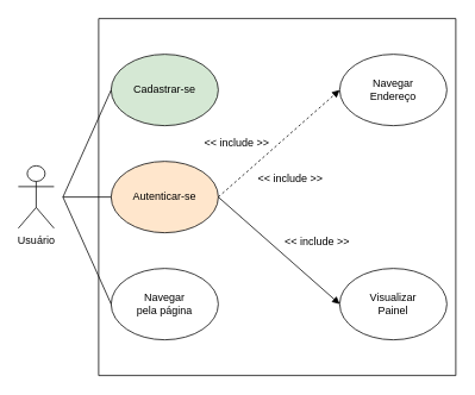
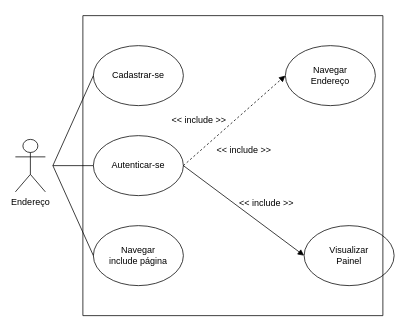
  <mxCell id="0" />
  <mxCell id="1" parent="0" />
- <mxCell id="2" value="Usuário" style="shape=umlActor;verticalLabelPosition=bottom;labelBackgroundColor=#ffffff;verticalAlign=top;html=1;outlineConnect=0;" vertex="1" parent="1"><mxGeometry x="20" y="185" width="40" height="70" as="geometry" /></mxCell>
- <mxCell id="3" value="Cadastrar-se" style="ellipse;whiteSpace=wrap;html=1;fillColor=#d5e8d4;" vertex="1" parent="1"><mxGeometry x="124" y="60" width="120" height="80" as="geometry" /></mxCell>
+ <mxCell id="2" value="Endereço" style="shape=umlActor;verticalLabelPosition=bottom;labelBackgroundColor=#ffffff;verticalAlign=top;html=1;outlineConnect=0;" vertex="1" parent="1"><mxGeometry x="20" y="185" width="40" height="70" as="geometry" /></mxCell>
+ <mxCell id="3" value="Cadastrar-se" style="ellipse;whiteSpace=wrap;html=1;" vertex="1" parent="1"><mxGeometry x="124" y="60" width="120" height="80" as="geometry" /></mxCell>
  <mxCell id="4" value="Navegar &lt;br&gt;Endereço" style="ellipse;whiteSpace=wrap;html=1;" vertex="1" parent="1"><mxGeometry x="380" y="60" width="120" height="80" as="geometry" /></mxCell>
- <mxCell id="5" value="Autenticar-se" style="ellipse;whiteSpace=wrap;html=1;fillColor=#ffe6cc;" vertex="1" parent="1"><mxGeometry x="124" y="180" width="120" height="80" as="geometry" /></mxCell>
- <mxCell id="6" value="Visualizar &lt;br&gt;Painel" style="ellipse;whiteSpace=wrap;html=1;" vertex="1" parent="1"><mxGeometry x="380" y="300" width="120" height="80" as="geometry" /></mxCell>
+ <mxCell id="5" value="Autenticar-se" style="ellipse;whiteSpace=wrap;html=1;" vertex="1" parent="1"><mxGeometry x="124" y="180" width="120" height="80" as="geometry" /></mxCell>
+ <mxCell id="6" value="Visualizar &lt;br&gt;Painel" style="ellipse;whiteSpace=wrap;html=1;" vertex="1" parent="1"><mxGeometry x="405" y="300" width="120" height="80" as="geometry" /></mxCell>
  <mxCell id="7" value="" style="endArrow=none;html=1;" edge="1" parent="1"><mxGeometry width="50" height="50" relative="1" as="geometry"><mxPoint x="110" y="20" as="sourcePoint" /><mxPoint x="510" y="20" as="targetPoint" /></mxGeometry></mxCell>
  <mxCell id="8" value="" style="endArrow=none;html=1;" edge="1" parent="1"><mxGeometry width="50" height="50" relative="1" as="geometry"><mxPoint x="110" y="20" as="sourcePoint" /><mxPoint x="110" y="420" as="targetPoint" /></mxGeometry></mxCell>
  <mxCell id="9" value="" style="endArrow=none;html=1;" edge="1" parent="1"><mxGeometry width="50" height="50" relative="1" as="geometry"><mxPoint x="110" y="420" as="sourcePoint" /><mxPoint x="510" y="420" as="targetPoint" /></mxGeometry></mxCell>
  <mxCell id="10" value="" style="endArrow=none;html=1;" edge="1" parent="1"><mxGeometry width="50" height="50" relative="1" as="geometry"><mxPoint x="510" y="420" as="sourcePoint" /><mxPoint x="510" y="20" as="targetPoint" /></mxGeometry></mxCell>
  <mxCell id="11" value="" style="endArrow=block;dashed=1;html=1;exitX=1;exitY=0.5;exitDx=0;exitDy=0;verticalAlign=middle;startArrow=none;startFill=0;endFill=1;" edge="1" parent="1" source="5"><mxGeometry width="50" height="50" relative="1" as="geometry"><mxPoint x="250" y="220" as="sourcePoint" /><mxPoint x="380" y="100" as="targetPoint" /></mxGeometry></mxCell>
- <mxCell id="12" value="Navegar &lt;br&gt;pela página" style="ellipse;whiteSpace=wrap;html=1;" vertex="1" parent="1"><mxGeometry x="124" y="300" width="120" height="80" as="geometry" /></mxCell>
+ <mxCell id="12" value="Navegar &lt;br&gt;include página" style="ellipse;whiteSpace=wrap;html=1;" vertex="1" parent="1"><mxGeometry x="124" y="300" width="120" height="80" as="geometry" /></mxCell>
  <mxCell id="13" value="&amp;lt;&amp;lt; include &amp;gt;&amp;gt;" style="text;html=1;strokeColor=none;fillColor=none;align=center;verticalAlign=middle;whiteSpace=wrap;rounded=0;" vertex="1" parent="1"><mxGeometry x="280" y="190" width="90" height="20" as="geometry" /></mxCell>
  <mxCell id="14" value="&amp;lt;&amp;lt; include &amp;gt;&amp;gt;" style="text;html=1;strokeColor=none;fillColor=none;align=center;verticalAlign=middle;whiteSpace=wrap;rounded=0;" vertex="1" parent="1"><mxGeometry x="220" y="150" width="90" height="20" as="geometry" /></mxCell>
  <mxCell id="15" value="&amp;lt;&amp;lt; include &amp;gt;&amp;gt;" style="text;html=1;strokeColor=none;fillColor=none;align=center;verticalAlign=middle;whiteSpace=wrap;rounded=0;" vertex="1" parent="1"><mxGeometry x="310" y="260" width="90" height="20" as="geometry" /></mxCell>
  <mxCell id="16" value="" style="endArrow=block;dashed=0;html=1;exitX=1;exitY=0.5;exitDx=0;exitDy=0;verticalAlign=middle;startArrow=none;startFill=0;endFill=1;entryX=0;entryY=0.5;entryDx=0;entryDy=0;" edge="1" parent="1" source="5" target="6"><mxGeometry width="50" height="50" relative="1" as="geometry"><mxPoint x="254" y="230" as="sourcePoint" /><mxPoint x="390" y="110" as="targetPoint" /></mxGeometry></mxCell>
  <mxCell id="17" value="" style="endArrow=none;html=1;entryX=0;entryY=0.5;entryDx=0;entryDy=0;" edge="1" parent="1" target="3"><mxGeometry width="50" height="50" relative="1" as="geometry"><mxPoint x="70" y="220" as="sourcePoint" /><mxPoint x="250" y="190" as="targetPoint" /></mxGeometry></mxCell>
  <mxCell id="18" value="" style="endArrow=none;html=1;entryX=0;entryY=0.5;entryDx=0;entryDy=0;" edge="1" parent="1" target="5"><mxGeometry width="50" height="50" relative="1" as="geometry"><mxPoint x="70" y="220" as="sourcePoint" /><mxPoint x="134" y="110" as="targetPoint" /></mxGeometry></mxCell>
  <mxCell id="19" value="" style="endArrow=none;html=1;entryX=0;entryY=0.5;entryDx=0;entryDy=0;" edge="1" parent="1" target="12"><mxGeometry width="50" height="50" relative="1" as="geometry"><mxPoint x="70" y="220" as="sourcePoint" /><mxPoint x="144" y="120" as="targetPoint" /></mxGeometry></mxCell>
